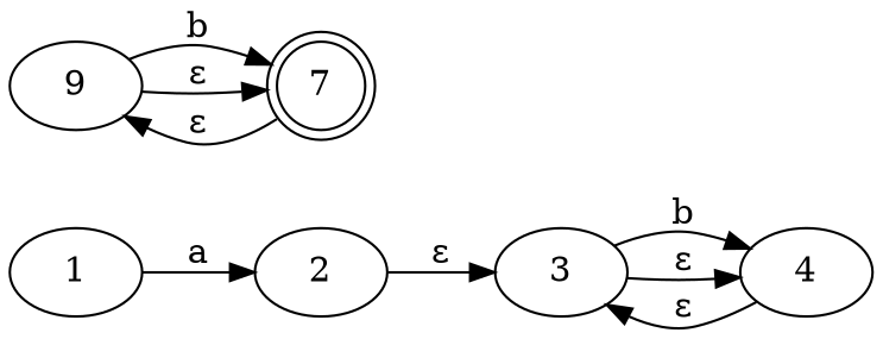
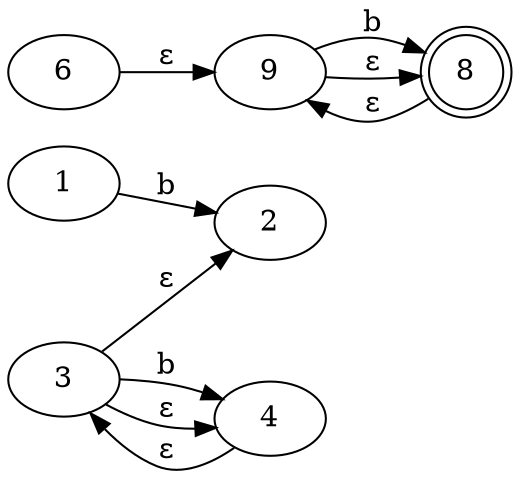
  digraph {
    rankdir=LR
    n1 [label=1]
    n2 [label=2]
    n3 [label=3]
    n4 [label=4]
+   n5 [label=6]
    n6 [label=9]
-   n7 [label=7 shape=doublecircle]
-   n1 -> n2 [label=a]
-   n2 -> n3 [label="ε"]
+   n7 [label=8 shape=doublecircle]
+   n1 -> n2 [label=b]
+   n3 -> n2 [label="ε"]
    n3 -> n4 [label=b]
    n3 -> n4 [label="ε"]
    n4 -> n3 [label="ε"]
+   n5 -> n6 [label="ε"]
    n6 -> n7 [label=b]
    n6 -> n7 [label="ε"]
    n7 -> n6 [label="ε"]
  }
